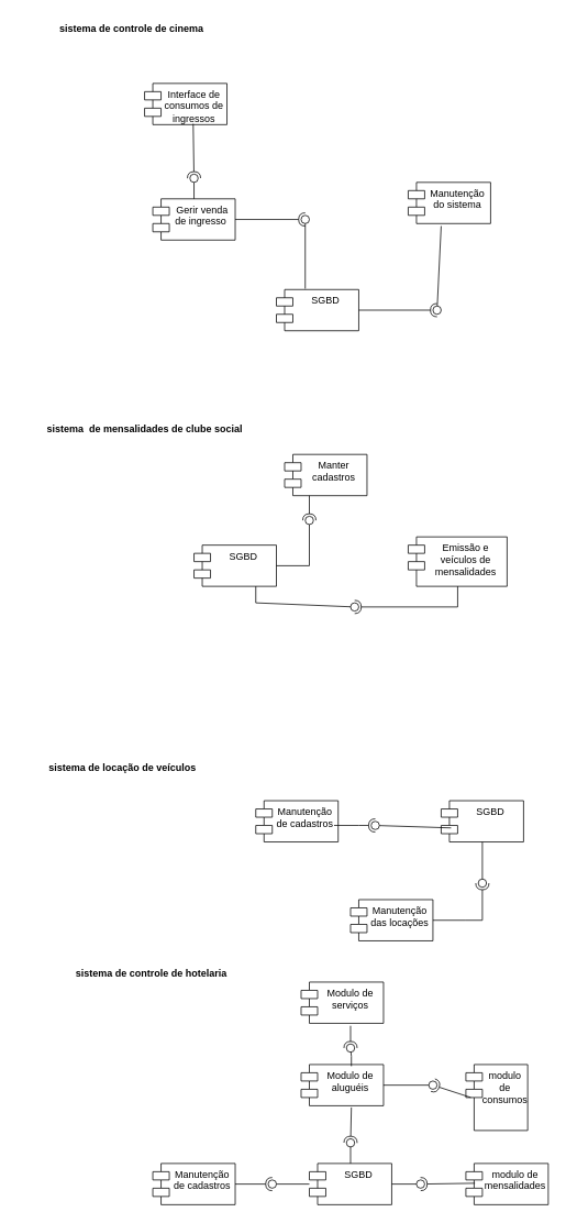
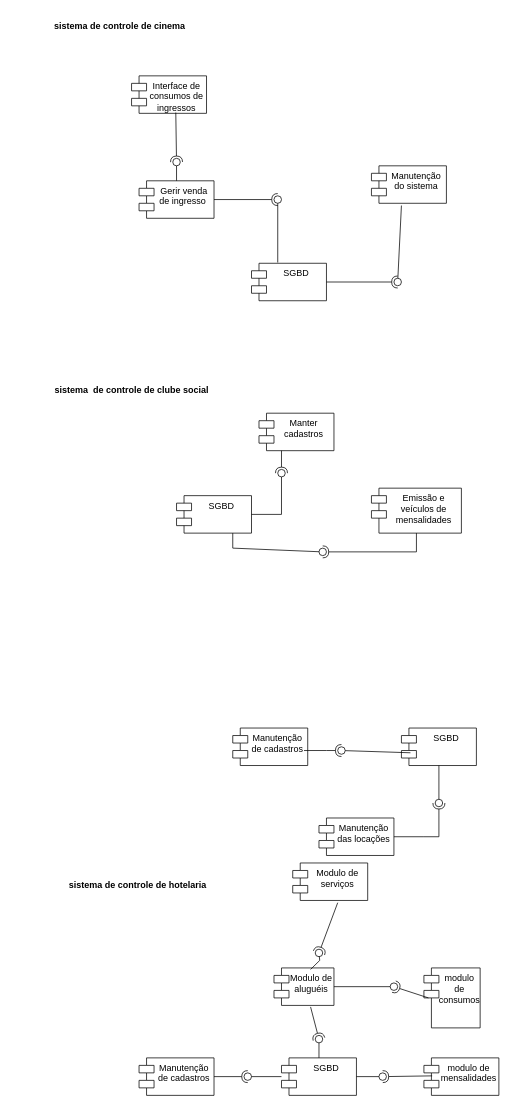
  <mxCell id="0" />
  <mxCell id="1" parent="0" />
  <mxCell id="2" value="Gerir venda de ingresso&amp;nbsp;" style="shape=module;align=left;spacingLeft=20;align=center;verticalAlign=top;whiteSpace=wrap;html=1;" parent="1" vertex="1"><mxGeometry x="185" y="240" width="100" height="50" as="geometry" /></mxCell>
  <mxCell id="3" value="SGBD" style="shape=module;align=left;spacingLeft=20;align=center;verticalAlign=top;whiteSpace=wrap;html=1;" parent="1" vertex="1"><mxGeometry x="335" y="350" width="100" height="50" as="geometry" /></mxCell>
  <mxCell id="4" value="Manutenção do sistema" style="shape=module;align=left;spacingLeft=20;align=center;verticalAlign=top;whiteSpace=wrap;html=1;" parent="1" vertex="1"><mxGeometry x="495" y="220" width="100" height="50" as="geometry" /></mxCell>
  <mxCell id="5" value="" style="rounded=0;orthogonalLoop=1;jettySize=auto;html=1;endArrow=halfCircle;endFill=0;endSize=6;strokeWidth=1;sketch=0;exitX=1;exitY=0.5;exitDx=0;exitDy=0;" parent="1" source="2" target="7" edge="1"><mxGeometry relative="1" as="geometry"><mxPoint x="285" y="260" as="sourcePoint" /></mxGeometry></mxCell>
  <mxCell id="6" value="" style="rounded=0;orthogonalLoop=1;jettySize=auto;html=1;endArrow=oval;endFill=0;sketch=0;sourcePerimeterSpacing=0;targetPerimeterSpacing=0;endSize=10;exitX=0.35;exitY=-0.02;exitDx=0;exitDy=0;exitPerimeter=0;" parent="1" source="3" target="7" edge="1"><mxGeometry relative="1" as="geometry"><mxPoint x="305" y="260" as="sourcePoint" /></mxGeometry></mxCell>
  <mxCell id="7" value="" style="ellipse;whiteSpace=wrap;html=1;align=center;aspect=fixed;fillColor=none;strokeColor=none;resizable=0;perimeter=centerPerimeter;rotatable=0;allowArrows=0;points=[];outlineConnect=1;" parent="1" vertex="1"><mxGeometry x="365" y="260" width="10" height="10" as="geometry" /></mxCell>
  <mxCell id="8" value="" style="rounded=0;orthogonalLoop=1;jettySize=auto;html=1;endArrow=halfCircle;endFill=0;endSize=6;strokeWidth=1;sketch=0;exitX=1;exitY=0.5;exitDx=0;exitDy=0;" parent="1" source="3" target="10" edge="1"><mxGeometry relative="1" as="geometry"><mxPoint x="585" y="375" as="sourcePoint" /></mxGeometry></mxCell>
  <mxCell id="9" value="" style="rounded=0;orthogonalLoop=1;jettySize=auto;html=1;endArrow=oval;endFill=0;sketch=0;sourcePerimeterSpacing=0;targetPerimeterSpacing=0;endSize=10;exitX=0.4;exitY=1.06;exitDx=0;exitDy=0;exitPerimeter=0;" parent="1" source="4" target="10" edge="1"><mxGeometry relative="1" as="geometry"><mxPoint x="465" y="375" as="sourcePoint" /></mxGeometry></mxCell>
  <mxCell id="10" value="" style="ellipse;whiteSpace=wrap;html=1;align=center;aspect=fixed;fillColor=none;strokeColor=none;resizable=0;perimeter=centerPerimeter;rotatable=0;allowArrows=0;points=[];outlineConnect=1;" parent="1" vertex="1"><mxGeometry x="525" y="370" width="10" height="10" as="geometry" /></mxCell>
  <mxCell id="11" value="" style="ellipse;whiteSpace=wrap;html=1;align=center;aspect=fixed;fillColor=none;strokeColor=none;resizable=0;perimeter=centerPerimeter;rotatable=0;allowArrows=0;points=[];outlineConnect=1;" parent="1" vertex="1"><mxGeometry x="410" y="340" width="10" height="10" as="geometry" /></mxCell>
  <mxCell id="12" value="Interface de consumos de ingressos" style="shape=module;align=left;spacingLeft=20;align=center;verticalAlign=top;whiteSpace=wrap;html=1;" parent="1" vertex="1"><mxGeometry x="175" y="100" width="100" height="50" as="geometry" /></mxCell>
  <mxCell id="13" value="" style="rounded=0;orthogonalLoop=1;jettySize=auto;html=1;endArrow=halfCircle;endFill=0;endSize=6;strokeWidth=1;sketch=0;exitX=0.59;exitY=0.98;exitDx=0;exitDy=0;exitPerimeter=0;" parent="1" source="12" target="15" edge="1"><mxGeometry relative="1" as="geometry"><mxPoint x="255" y="215" as="sourcePoint" /></mxGeometry></mxCell>
  <mxCell id="14" value="" style="rounded=0;orthogonalLoop=1;jettySize=auto;html=1;endArrow=oval;endFill=0;sketch=0;sourcePerimeterSpacing=0;targetPerimeterSpacing=0;endSize=10;exitX=0.5;exitY=0;exitDx=0;exitDy=0;" parent="1" source="2" target="15" edge="1"><mxGeometry relative="1" as="geometry"><mxPoint x="215" y="215" as="sourcePoint" /></mxGeometry></mxCell>
  <mxCell id="15" value="" style="ellipse;whiteSpace=wrap;html=1;align=center;aspect=fixed;fillColor=none;strokeColor=none;resizable=0;perimeter=centerPerimeter;rotatable=0;allowArrows=0;points=[];outlineConnect=1;" parent="1" vertex="1"><mxGeometry x="230" y="210" width="10" height="10" as="geometry" /></mxCell>
  <mxCell id="16" value="sistema de controle de cinema" style="text;whiteSpace=wrap;fontStyle=1" parent="1" vertex="1"><mxGeometry x="70" y="20" width="195" height="30" as="geometry" /></mxCell>
  <mxCell id="17" value="SGBD" style="shape=module;align=left;spacingLeft=20;align=center;verticalAlign=top;whiteSpace=wrap;html=1;" parent="1" vertex="1"><mxGeometry x="235" y="660" width="100" height="50" as="geometry" /></mxCell>
  <mxCell id="18" value="Emissão e veículos de mensalidades" style="shape=module;align=left;spacingLeft=20;align=center;verticalAlign=top;whiteSpace=wrap;html=1;" parent="1" vertex="1"><mxGeometry x="495" y="650" width="120" height="60" as="geometry" /></mxCell>
  <mxCell id="19" value="Manter cadastros" style="shape=module;align=left;spacingLeft=20;align=center;verticalAlign=top;whiteSpace=wrap;html=1;" parent="1" vertex="1"><mxGeometry x="345" y="550" width="100" height="50" as="geometry" /></mxCell>
  <mxCell id="20" value="" style="rounded=0;orthogonalLoop=1;jettySize=auto;html=1;endArrow=halfCircle;endFill=0;endSize=6;strokeWidth=1;sketch=0;exitX=0.3;exitY=1;exitDx=0;exitDy=0;exitPerimeter=0;" parent="1" source="19" edge="1"><mxGeometry relative="1" as="geometry"><mxPoint x="285" y="595" as="sourcePoint" /><mxPoint x="375" y="630" as="targetPoint" /></mxGeometry></mxCell>
  <mxCell id="21" value="" style="rounded=0;orthogonalLoop=1;jettySize=auto;html=1;endArrow=oval;endFill=0;sketch=0;sourcePerimeterSpacing=0;targetPerimeterSpacing=0;endSize=10;exitX=1;exitY=0.5;exitDx=0;exitDy=0;" parent="1" source="17" edge="1"><mxGeometry relative="1" as="geometry"><mxPoint x="245" y="595" as="sourcePoint" /><mxPoint x="375" y="630" as="targetPoint" /><Array as="points"><mxPoint x="375" y="685" /></Array></mxGeometry></mxCell>
  <mxCell id="22" value="" style="ellipse;whiteSpace=wrap;html=1;align=center;aspect=fixed;fillColor=none;strokeColor=none;resizable=0;perimeter=centerPerimeter;rotatable=0;allowArrows=0;points=[];outlineConnect=1;" parent="1" vertex="1"><mxGeometry x="260" y="590" width="10" height="10" as="geometry" /></mxCell>
  <mxCell id="23" value="" style="rounded=0;orthogonalLoop=1;jettySize=auto;html=1;endArrow=halfCircle;endFill=0;endSize=6;strokeWidth=1;sketch=0;exitX=0.5;exitY=1;exitDx=0;exitDy=0;entryX=1.1;entryY=-0.4;entryDx=0;entryDy=0;entryPerimeter=0;" parent="1" source="18" target="25" edge="1"><mxGeometry relative="1" as="geometry"><mxPoint x="450" y="705" as="sourcePoint" /><Array as="points"><mxPoint x="555" y="735" /></Array></mxGeometry></mxCell>
  <mxCell id="24" value="" style="rounded=0;orthogonalLoop=1;jettySize=auto;html=1;endArrow=oval;endFill=0;sketch=0;sourcePerimeterSpacing=0;targetPerimeterSpacing=0;endSize=10;exitX=0.75;exitY=1;exitDx=0;exitDy=0;" parent="1" source="17" target="25" edge="1"><mxGeometry relative="1" as="geometry"><mxPoint x="410" y="705" as="sourcePoint" /><Array as="points"><mxPoint x="310" y="730" /></Array></mxGeometry></mxCell>
  <mxCell id="25" value="" style="ellipse;whiteSpace=wrap;html=1;align=center;aspect=fixed;fillColor=none;strokeColor=none;resizable=0;perimeter=centerPerimeter;rotatable=0;allowArrows=0;points=[];outlineConnect=1;" parent="1" vertex="1"><mxGeometry x="425" y="730" width="10" height="10" as="geometry" /></mxCell>
- <mxCell id="26" value="sistema&amp;nbsp; de mensalidades de clube social" style="text;align=center;fontStyle=1;verticalAlign=middle;spacingLeft=3;spacingRight=3;strokeColor=none;rotatable=0;points=[[0,0.5],[1,0.5]];portConstraint=eastwest;html=1;" parent="1" vertex="1"><mxGeometry x="65" y="500" width="220" height="40" as="geometry" /></mxCell>
+ <mxCell id="26" value="sistema&amp;nbsp; de controle de clube social" style="text;align=center;fontStyle=1;verticalAlign=middle;spacingLeft=3;spacingRight=3;strokeColor=none;rotatable=0;points=[[0,0.5],[1,0.5]];portConstraint=eastwest;html=1;" parent="1" vertex="1"><mxGeometry x="65" y="500" width="220" height="40" as="geometry" /></mxCell>
  <mxCell id="27" value="Manutenção de cadastros" style="shape=module;align=left;spacingLeft=20;align=center;verticalAlign=top;whiteSpace=wrap;html=1;" parent="1" vertex="1"><mxGeometry x="310" y="970" width="100" height="50" as="geometry" /></mxCell>
  <mxCell id="28" value="SGBD" style="shape=module;align=left;spacingLeft=20;align=center;verticalAlign=top;whiteSpace=wrap;html=1;" parent="1" vertex="1"><mxGeometry x="535" y="970" width="100" height="50" as="geometry" /></mxCell>
  <mxCell id="29" value="Manutenção das locações" style="shape=module;align=left;spacingLeft=20;align=center;verticalAlign=top;whiteSpace=wrap;html=1;" parent="1" vertex="1"><mxGeometry x="425" y="1090" width="100" height="50" as="geometry" /></mxCell>
  <mxCell id="30" value="" style="rounded=0;orthogonalLoop=1;jettySize=auto;html=1;endArrow=halfCircle;endFill=0;endSize=6;strokeWidth=1;sketch=0;exitX=0.95;exitY=0.6;exitDx=0;exitDy=0;exitPerimeter=0;" parent="1" source="27" edge="1"><mxGeometry relative="1" as="geometry"><mxPoint x="425" y="1000" as="sourcePoint" /><mxPoint x="455" y="1000" as="targetPoint" /><Array as="points"><mxPoint x="435" y="1000" /></Array></mxGeometry></mxCell>
  <mxCell id="31" value="" style="rounded=0;orthogonalLoop=1;jettySize=auto;html=1;endArrow=oval;endFill=0;sketch=0;sourcePerimeterSpacing=0;targetPerimeterSpacing=0;endSize=10;exitX=0.12;exitY=0.66;exitDx=0;exitDy=0;exitPerimeter=0;" parent="1" source="28" edge="1"><mxGeometry relative="1" as="geometry"><mxPoint x="545" y="1020" as="sourcePoint" /><mxPoint x="455" y="1000" as="targetPoint" /><Array as="points" /></mxGeometry></mxCell>
  <mxCell id="32" value="" style="ellipse;whiteSpace=wrap;html=1;align=center;aspect=fixed;fillColor=none;strokeColor=none;resizable=0;perimeter=centerPerimeter;rotatable=0;allowArrows=0;points=[];outlineConnect=1;" parent="1" vertex="1"><mxGeometry x="340" y="1070" width="10" height="10" as="geometry" /></mxCell>
  <mxCell id="33" value="" style="rounded=0;orthogonalLoop=1;jettySize=auto;html=1;endArrow=halfCircle;endFill=0;endSize=6;strokeWidth=1;sketch=0;exitX=1;exitY=0.5;exitDx=0;exitDy=0;" parent="1" source="29" edge="1"><mxGeometry relative="1" as="geometry"><mxPoint x="585" y="1070" as="sourcePoint" /><mxPoint x="585" y="1070" as="targetPoint" /><Array as="points"><mxPoint x="565" y="1115" /><mxPoint x="585" y="1115" /></Array></mxGeometry></mxCell>
  <mxCell id="34" value="" style="rounded=0;orthogonalLoop=1;jettySize=auto;html=1;endArrow=oval;endFill=0;sketch=0;sourcePerimeterSpacing=0;targetPerimeterSpacing=0;endSize=10;exitX=0.5;exitY=1;exitDx=0;exitDy=0;" parent="1" source="28" edge="1"><mxGeometry relative="1" as="geometry"><mxPoint x="365" y="1075" as="sourcePoint" /><mxPoint x="585" y="1070" as="targetPoint" /></mxGeometry></mxCell>
  <mxCell id="35" value="" style="ellipse;whiteSpace=wrap;html=1;align=center;aspect=fixed;fillColor=none;strokeColor=none;resizable=0;perimeter=centerPerimeter;rotatable=0;allowArrows=0;points=[];outlineConnect=1;" parent="1" vertex="1"><mxGeometry x="380" y="1070" width="10" height="10" as="geometry" /></mxCell>
- <mxCell id="36" value="sistema de locação de veículos" style="text;align=center;fontStyle=1;verticalAlign=middle;spacingLeft=3;spacingRight=3;strokeColor=none;rotatable=0;points=[[0,0.5],[1,0.5]];portConstraint=eastwest;html=1;" parent="1" vertex="1"><mxGeometry x="20" y="910" width="255" height="40" as="geometry" /></mxCell>
  <mxCell id="37" value="Manutenção de cadastros" style="shape=module;align=left;spacingLeft=20;align=center;verticalAlign=top;whiteSpace=wrap;html=1;" parent="1" vertex="1"><mxGeometry x="185" y="1410" width="100" height="50" as="geometry" /></mxCell>
  <mxCell id="38" value="sistema de controle de hotelaria" style="text;align=center;fontStyle=1;verticalAlign=middle;spacingLeft=3;spacingRight=3;strokeColor=none;rotatable=0;points=[[0,0.5],[1,0.5]];portConstraint=eastwest;html=1;" parent="1" vertex="1"><mxGeometry x="70" y="1160" width="225" height="40" as="geometry" /></mxCell>
  <mxCell id="39" value="modulo de mensalidades" style="shape=module;align=left;spacingLeft=20;align=center;verticalAlign=top;whiteSpace=wrap;html=1;" parent="1" vertex="1"><mxGeometry x="565" y="1410" width="100" height="50" as="geometry" /></mxCell>
- <mxCell id="40" value="Modulo de aluguéis" style="shape=module;align=left;spacingLeft=20;align=center;verticalAlign=top;whiteSpace=wrap;html=1;" parent="1" vertex="1"><mxGeometry x="365" y="1290" width="100" height="50" as="geometry" /></mxCell>
+ <mxCell id="40" value="Modulo de aluguéis" style="shape=module;align=left;spacingLeft=20;align=center;verticalAlign=top;whiteSpace=wrap;html=1;" parent="1" vertex="1"><mxGeometry x="365" y="1290" width="80" height="50" as="geometry" /></mxCell>
  <mxCell id="41" value="SGBD" style="shape=module;align=left;spacingLeft=20;align=center;verticalAlign=top;whiteSpace=wrap;html=1;" parent="1" vertex="1"><mxGeometry x="375" y="1410" width="100" height="50" as="geometry" /></mxCell>
  <mxCell id="42" value="" style="rounded=0;orthogonalLoop=1;jettySize=auto;html=1;endArrow=halfCircle;endFill=0;endSize=6;strokeWidth=1;sketch=0;exitX=1;exitY=0.5;exitDx=0;exitDy=0;" parent="1" source="37" target="44" edge="1"><mxGeometry relative="1" as="geometry"><mxPoint x="350" y="1435" as="sourcePoint" /></mxGeometry></mxCell>
  <mxCell id="43" value="" style="rounded=0;orthogonalLoop=1;jettySize=auto;html=1;endArrow=oval;endFill=0;sketch=0;sourcePerimeterSpacing=0;targetPerimeterSpacing=0;endSize=10;" parent="1" source="41" target="44" edge="1"><mxGeometry relative="1" as="geometry"><mxPoint x="310" y="1435" as="sourcePoint" /></mxGeometry></mxCell>
  <mxCell id="44" value="" style="ellipse;whiteSpace=wrap;html=1;align=center;aspect=fixed;fillColor=none;strokeColor=none;resizable=0;perimeter=centerPerimeter;rotatable=0;allowArrows=0;points=[];outlineConnect=1;" parent="1" vertex="1"><mxGeometry x="325" y="1430" width="10" height="10" as="geometry" /></mxCell>
  <mxCell id="45" value="modulo de consumos" style="shape=module;align=left;spacingLeft=20;align=center;verticalAlign=top;whiteSpace=wrap;html=1;" parent="1" vertex="1"><mxGeometry x="565" y="1290" width="75" height="80" as="geometry" /></mxCell>
- <mxCell id="46" value="Modulo de serviços" style="shape=module;align=left;spacingLeft=20;align=center;verticalAlign=top;whiteSpace=wrap;html=1;" parent="1" vertex="1"><mxGeometry x="365" y="1190" width="100" height="50" as="geometry" /></mxCell>
+ <mxCell id="46" value="Modulo de serviços" style="shape=module;align=left;spacingLeft=20;align=center;verticalAlign=top;whiteSpace=wrap;html=1;" parent="1" vertex="1"><mxGeometry x="390" y="1150" width="100" height="50" as="geometry" /></mxCell>
  <mxCell id="47" value="" style="rounded=0;orthogonalLoop=1;jettySize=auto;html=1;endArrow=halfCircle;endFill=0;endSize=6;strokeWidth=1;sketch=0;exitX=0.11;exitY=0.48;exitDx=0;exitDy=0;exitPerimeter=0;" parent="1" source="39" target="49" edge="1"><mxGeometry relative="1" as="geometry"><mxPoint x="595" y="1430" as="sourcePoint" /></mxGeometry></mxCell>
  <mxCell id="48" value="" style="rounded=0;orthogonalLoop=1;jettySize=auto;html=1;endArrow=oval;endFill=0;sketch=0;sourcePerimeterSpacing=0;targetPerimeterSpacing=0;endSize=10;" parent="1" source="41" target="49" edge="1"><mxGeometry relative="1" as="geometry"><mxPoint x="485" y="1425" as="sourcePoint" /></mxGeometry></mxCell>
  <mxCell id="49" value="" style="ellipse;whiteSpace=wrap;html=1;align=center;aspect=fixed;fillColor=none;strokeColor=none;resizable=0;perimeter=centerPerimeter;rotatable=0;allowArrows=0;points=[];outlineConnect=1;" parent="1" vertex="1"><mxGeometry x="505" y="1430" width="10" height="10" as="geometry" /></mxCell>
  <mxCell id="50" value="" style="rounded=0;orthogonalLoop=1;jettySize=auto;html=1;endArrow=halfCircle;endFill=0;endSize=6;strokeWidth=1;sketch=0;exitX=0.61;exitY=1.04;exitDx=0;exitDy=0;exitPerimeter=0;" parent="1" source="40" target="52" edge="1"><mxGeometry relative="1" as="geometry"><mxPoint x="445" y="1385" as="sourcePoint" /></mxGeometry></mxCell>
  <mxCell id="51" value="" style="rounded=0;orthogonalLoop=1;jettySize=auto;html=1;endArrow=oval;endFill=0;sketch=0;sourcePerimeterSpacing=0;targetPerimeterSpacing=0;endSize=10;" parent="1" source="41" target="52" edge="1"><mxGeometry relative="1" as="geometry"><mxPoint x="405" y="1385" as="sourcePoint" /></mxGeometry></mxCell>
  <mxCell id="52" value="" style="ellipse;whiteSpace=wrap;html=1;align=center;aspect=fixed;fillColor=none;strokeColor=none;resizable=0;perimeter=centerPerimeter;rotatable=0;allowArrows=0;points=[];outlineConnect=1;" parent="1" vertex="1"><mxGeometry x="420" y="1380" width="10" height="10" as="geometry" /></mxCell>
  <mxCell id="53" value="" style="rounded=0;orthogonalLoop=1;jettySize=auto;html=1;endArrow=halfCircle;endFill=0;endSize=6;strokeWidth=1;sketch=0;exitX=0.08;exitY=0.5;exitDx=0;exitDy=0;exitPerimeter=0;" parent="1" source="45" target="55" edge="1"><mxGeometry relative="1" as="geometry"><mxPoint x="545" y="1315" as="sourcePoint" /></mxGeometry></mxCell>
  <mxCell id="54" value="" style="rounded=0;orthogonalLoop=1;jettySize=auto;html=1;endArrow=oval;endFill=0;sketch=0;sourcePerimeterSpacing=0;targetPerimeterSpacing=0;endSize=10;exitX=1;exitY=0.5;exitDx=0;exitDy=0;" parent="1" source="40" target="55" edge="1"><mxGeometry relative="1" as="geometry"><mxPoint x="505" y="1315" as="sourcePoint" /></mxGeometry></mxCell>
  <mxCell id="55" value="" style="ellipse;whiteSpace=wrap;html=1;align=center;aspect=fixed;fillColor=none;strokeColor=none;resizable=0;perimeter=centerPerimeter;rotatable=0;allowArrows=0;points=[];outlineConnect=1;" parent="1" vertex="1"><mxGeometry x="520" y="1310" width="10" height="10" as="geometry" /></mxCell>
  <mxCell id="56" value="" style="rounded=0;orthogonalLoop=1;jettySize=auto;html=1;endArrow=halfCircle;endFill=0;endSize=6;strokeWidth=1;sketch=0;exitX=0.6;exitY=1.06;exitDx=0;exitDy=0;exitPerimeter=0;" parent="1" source="46" target="58" edge="1"><mxGeometry relative="1" as="geometry"><mxPoint x="445" y="1270" as="sourcePoint" /></mxGeometry></mxCell>
  <mxCell id="57" value="" style="rounded=0;orthogonalLoop=1;jettySize=auto;html=1;endArrow=oval;endFill=0;sketch=0;sourcePerimeterSpacing=0;targetPerimeterSpacing=0;endSize=10;exitX=0.61;exitY=0.04;exitDx=0;exitDy=0;exitPerimeter=0;" parent="1" source="40" target="58" edge="1"><mxGeometry relative="1" as="geometry"><mxPoint x="405" y="1270" as="sourcePoint" /><Array as="points"><mxPoint x="426" y="1280" /></Array></mxGeometry></mxCell>
  <mxCell id="58" value="" style="ellipse;whiteSpace=wrap;html=1;align=center;aspect=fixed;fillColor=none;strokeColor=none;resizable=0;perimeter=centerPerimeter;rotatable=0;allowArrows=0;points=[];outlineConnect=1;" parent="1" vertex="1"><mxGeometry x="420" y="1265" width="10" height="10" as="geometry" /></mxCell>
